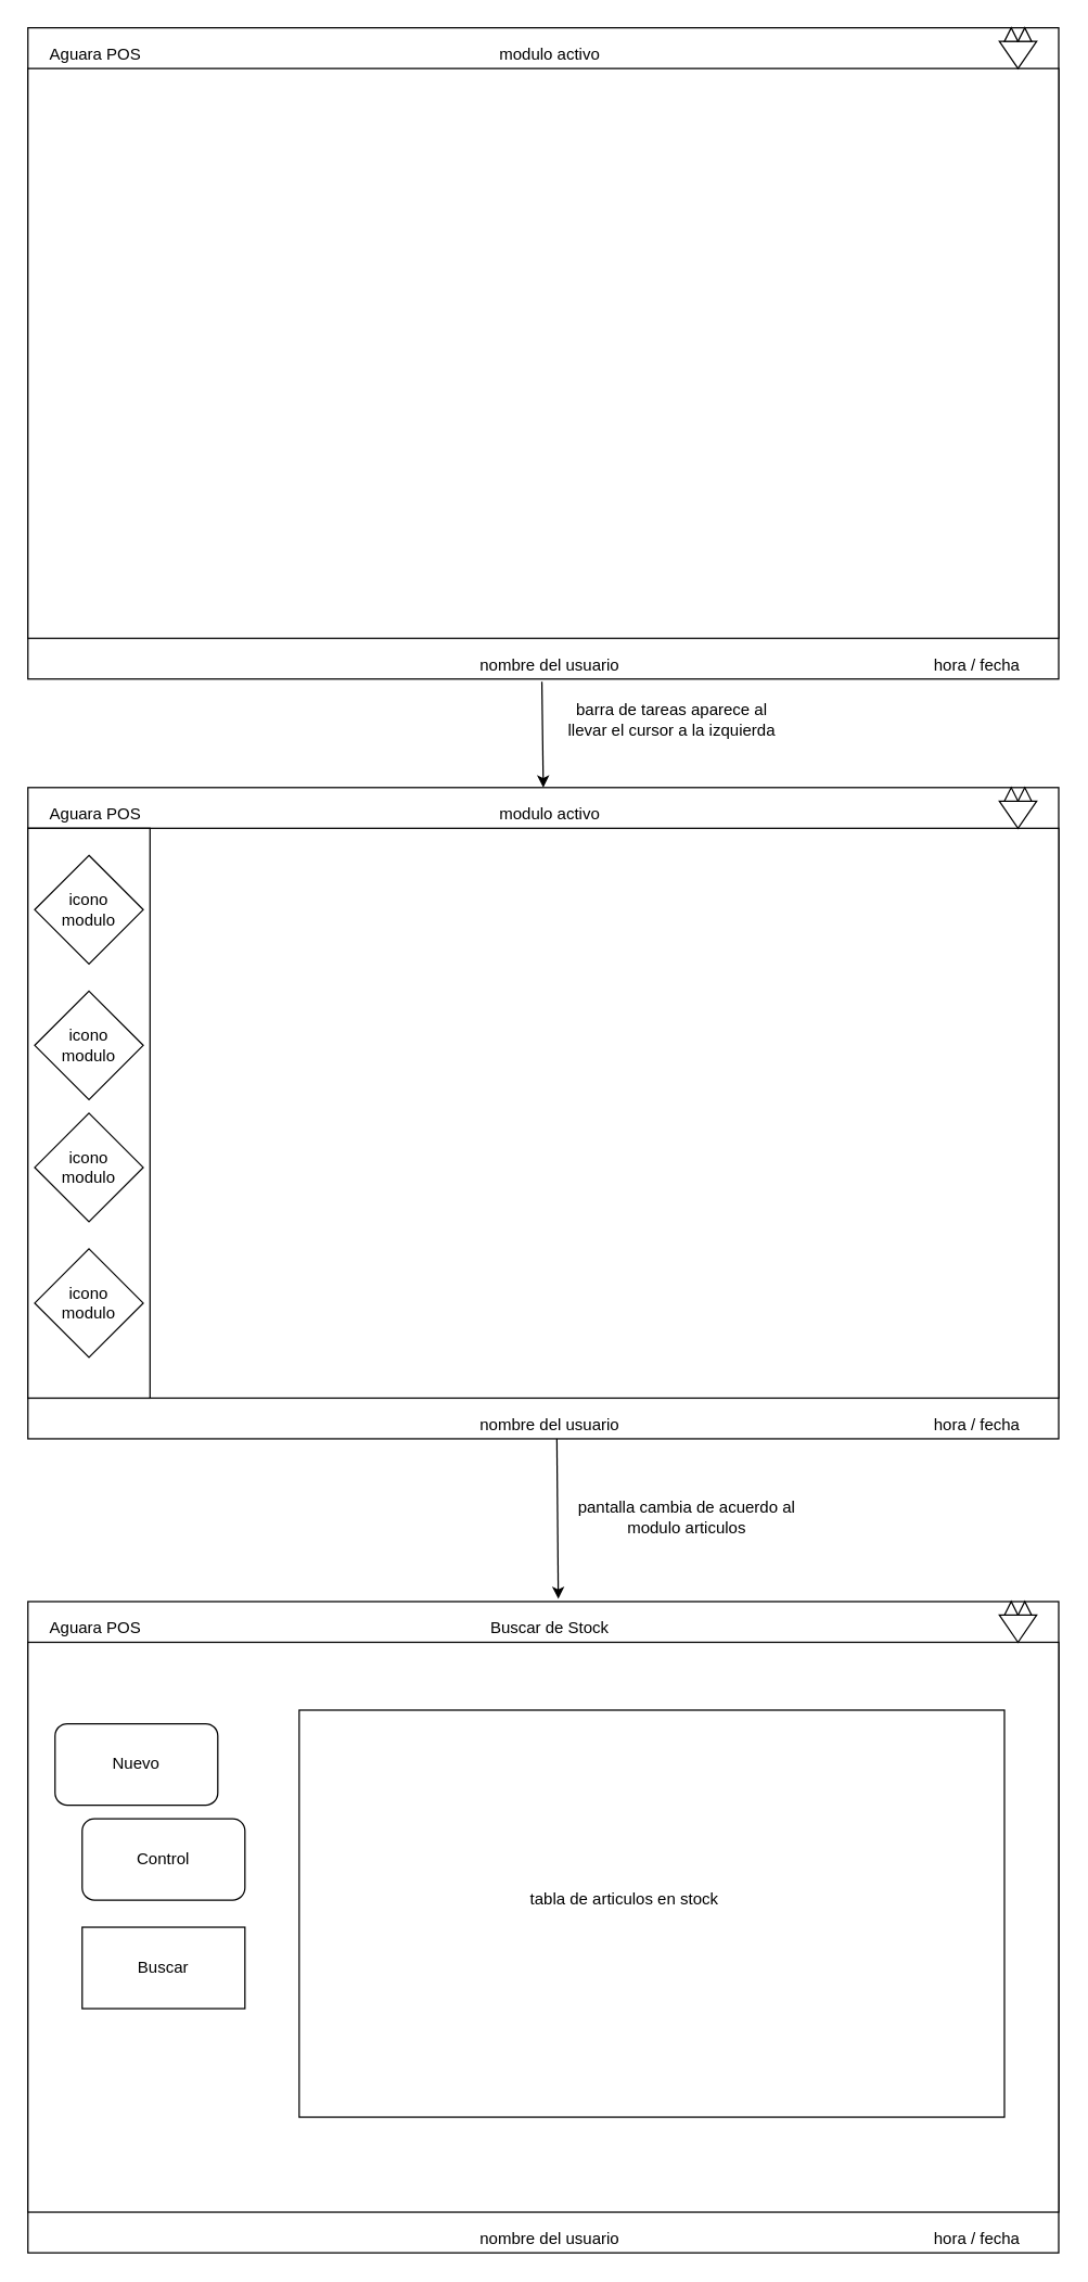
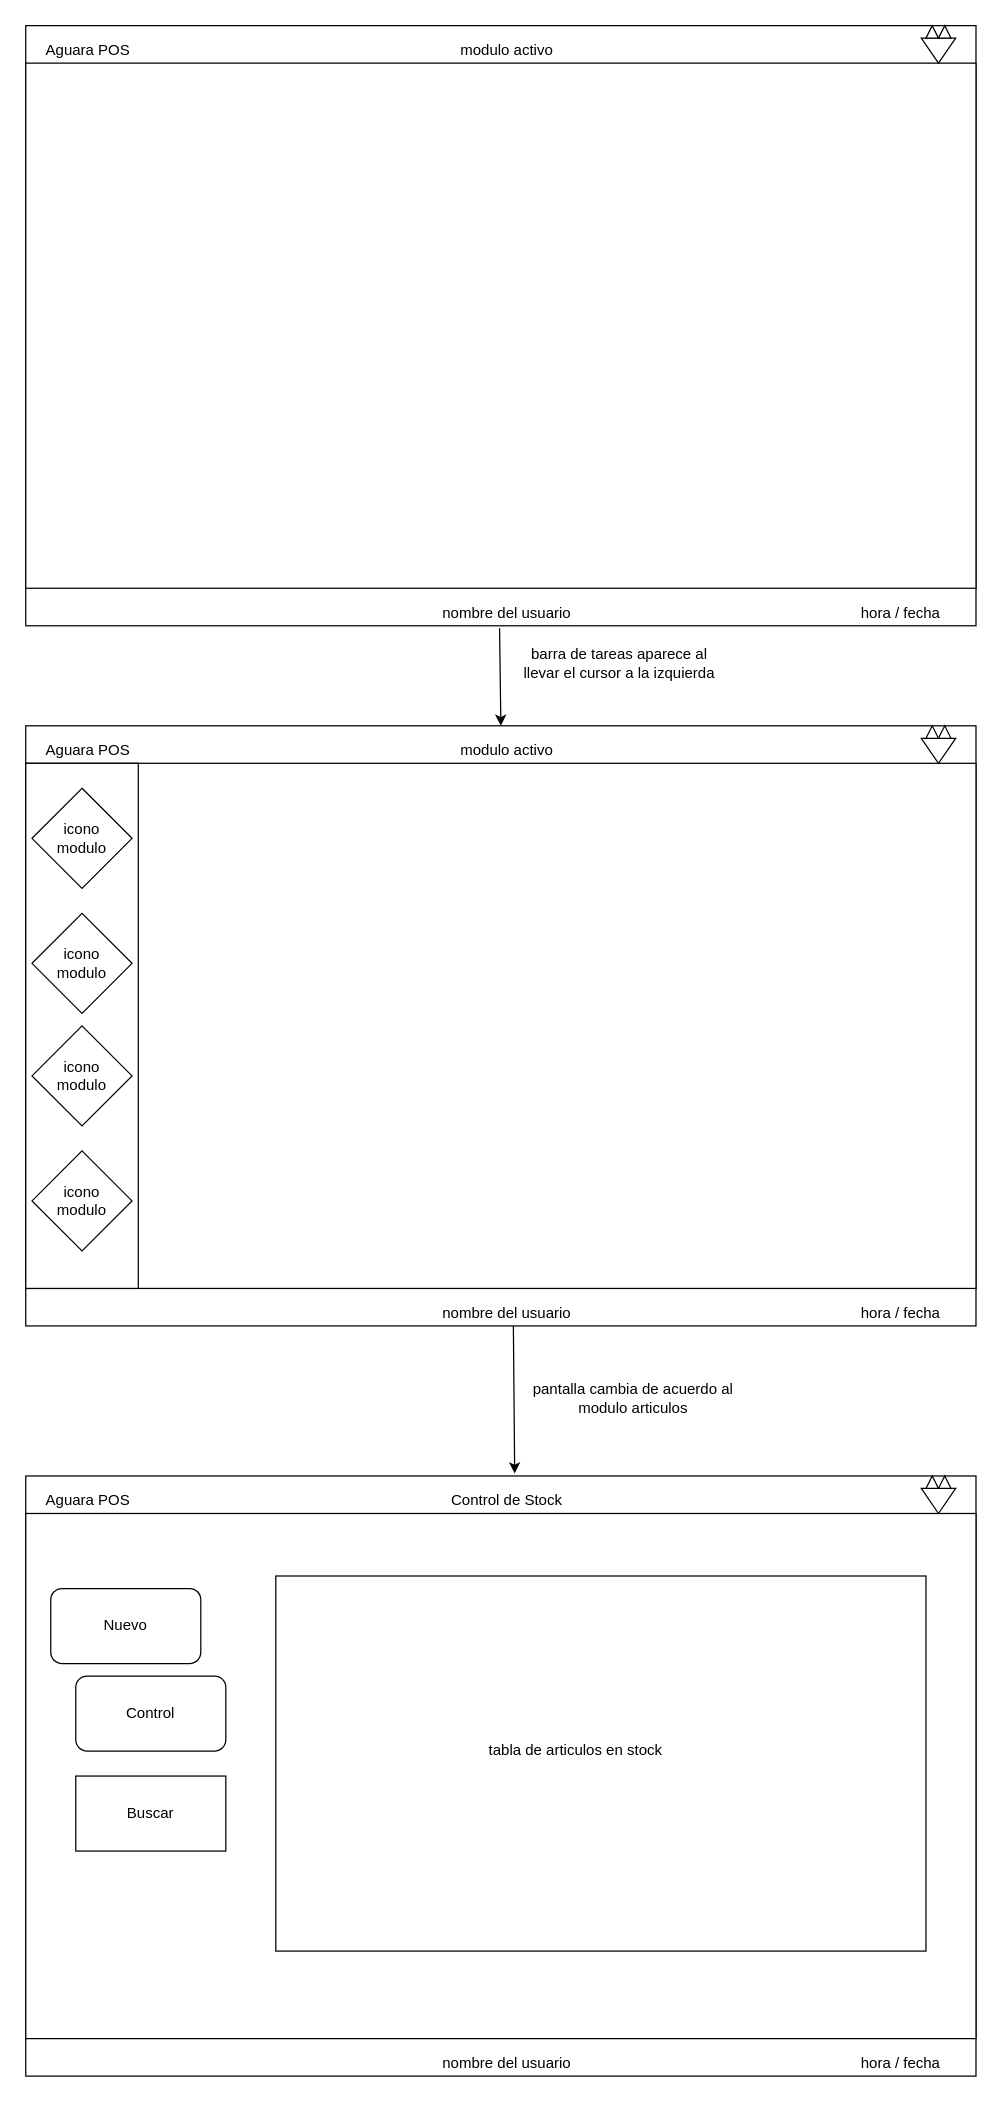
  <mxCell id="0" />
  <mxCell id="1" parent="0" />
  <mxCell id="2" value="" style="rounded=0;whiteSpace=wrap;html=1;" vertex="1" parent="1"><mxGeometry x="20" y="20" width="760" height="480" as="geometry" /></mxCell>
  <mxCell id="3" value="" style="rounded=0;whiteSpace=wrap;html=1;" vertex="1" parent="1"><mxGeometry x="20" y="50" width="760" height="420" as="geometry" /></mxCell>
  <mxCell id="4" value="Aguara POS" style="text;html=1;strokeColor=none;fillColor=none;align=center;verticalAlign=middle;whiteSpace=wrap;rounded=0;" vertex="1" parent="1"><mxGeometry x="30" y="30" width="80" height="20" as="geometry" /></mxCell>
  <mxCell id="5" value="" style="triangle;whiteSpace=wrap;html=1;rotation=90;" vertex="1" parent="1"><mxGeometry x="740" y="26.25" width="20" height="27.5" as="geometry" /></mxCell>
  <mxCell id="6" value="" style="triangle;whiteSpace=wrap;html=1;rotation=-90;" vertex="1" parent="1"><mxGeometry x="740" y="20" width="10" height="10" as="geometry" /></mxCell>
  <mxCell id="7" value="" style="triangle;whiteSpace=wrap;html=1;rotation=-90;" vertex="1" parent="1"><mxGeometry x="750" y="20" width="10" height="10" as="geometry" /></mxCell>
  <mxCell id="8" value="hora / fecha" style="text;html=1;strokeColor=none;fillColor=none;align=center;verticalAlign=middle;whiteSpace=wrap;rounded=0;" vertex="1" parent="1"><mxGeometry x="660" y="480" width="120" height="20" as="geometry" /></mxCell>
  <mxCell id="9" value="nombre del usuario" style="text;html=1;strokeColor=none;fillColor=none;align=center;verticalAlign=middle;whiteSpace=wrap;rounded=0;" vertex="1" parent="1"><mxGeometry x="350" y="480" width="110" height="20" as="geometry" /></mxCell>
  <mxCell id="10" value="modulo activo" style="text;html=1;strokeColor=none;fillColor=none;align=center;verticalAlign=middle;whiteSpace=wrap;rounded=0;" vertex="1" parent="1"><mxGeometry x="360" y="30" width="90" height="20" as="geometry" /></mxCell>
  <mxCell id="11" value="" style="rounded=0;whiteSpace=wrap;html=1;" vertex="1" parent="1"><mxGeometry x="20" y="580" width="760" height="480" as="geometry" /></mxCell>
  <mxCell id="12" value="" style="rounded=0;whiteSpace=wrap;html=1;" vertex="1" parent="1"><mxGeometry x="20" y="610" width="760" height="420" as="geometry" /></mxCell>
  <mxCell id="13" value="Aguara POS" style="text;html=1;strokeColor=none;fillColor=none;align=center;verticalAlign=middle;whiteSpace=wrap;rounded=0;" vertex="1" parent="1"><mxGeometry x="30" y="590" width="80" height="20" as="geometry" /></mxCell>
  <mxCell id="14" value="" style="triangle;whiteSpace=wrap;html=1;rotation=90;" vertex="1" parent="1"><mxGeometry x="740" y="586.25" width="20" height="27.5" as="geometry" /></mxCell>
  <mxCell id="15" value="" style="triangle;whiteSpace=wrap;html=1;rotation=-90;" vertex="1" parent="1"><mxGeometry x="740" y="580" width="10" height="10" as="geometry" /></mxCell>
  <mxCell id="16" value="" style="triangle;whiteSpace=wrap;html=1;rotation=-90;" vertex="1" parent="1"><mxGeometry x="750" y="580" width="10" height="10" as="geometry" /></mxCell>
  <mxCell id="17" value="hora / fecha" style="text;html=1;strokeColor=none;fillColor=none;align=center;verticalAlign=middle;whiteSpace=wrap;rounded=0;" vertex="1" parent="1"><mxGeometry x="660" y="1040" width="120" height="20" as="geometry" /></mxCell>
  <mxCell id="18" value="nombre del usuario" style="text;html=1;strokeColor=none;fillColor=none;align=center;verticalAlign=middle;whiteSpace=wrap;rounded=0;" vertex="1" parent="1"><mxGeometry x="350" y="1040" width="110" height="20" as="geometry" /></mxCell>
  <mxCell id="19" value="modulo activo" style="text;html=1;strokeColor=none;fillColor=none;align=center;verticalAlign=middle;whiteSpace=wrap;rounded=0;" vertex="1" parent="1"><mxGeometry x="360" y="590" width="90" height="20" as="geometry" /></mxCell>
  <mxCell id="20" value="" style="rounded=0;whiteSpace=wrap;html=1;" vertex="1" parent="1"><mxGeometry x="20" y="610" width="90" height="420" as="geometry" /></mxCell>
  <mxCell id="21" value="" style="rhombus;whiteSpace=wrap;html=1;" vertex="1" parent="1"><mxGeometry x="25" y="630" width="80" height="80" as="geometry" /></mxCell>
  <mxCell id="22" value="" style="rhombus;whiteSpace=wrap;html=1;" vertex="1" parent="1"><mxGeometry x="25" y="730" width="80" height="80" as="geometry" /></mxCell>
  <mxCell id="23" value="" style="rhombus;whiteSpace=wrap;html=1;" vertex="1" parent="1"><mxGeometry x="25" y="820" width="80" height="80" as="geometry" /></mxCell>
  <mxCell id="24" value="" style="rhombus;whiteSpace=wrap;html=1;" vertex="1" parent="1"><mxGeometry x="25" y="920" width="80" height="80" as="geometry" /></mxCell>
  <mxCell id="25" value="icono&lt;br&gt;modulo" style="text;html=1;strokeColor=none;fillColor=none;align=center;verticalAlign=middle;whiteSpace=wrap;rounded=0;" vertex="1" parent="1"><mxGeometry x="45" y="660" width="40" height="20" as="geometry" /></mxCell>
  <mxCell id="26" value="icono&lt;br&gt;modulo" style="text;html=1;strokeColor=none;fillColor=none;align=center;verticalAlign=middle;whiteSpace=wrap;rounded=0;" vertex="1" parent="1"><mxGeometry x="45" y="760" width="40" height="20" as="geometry" /></mxCell>
  <mxCell id="27" value="icono&lt;br&gt;modulo" style="text;html=1;strokeColor=none;fillColor=none;align=center;verticalAlign=middle;whiteSpace=wrap;rounded=0;" vertex="1" parent="1"><mxGeometry x="45" y="850" width="40" height="20" as="geometry" /></mxCell>
  <mxCell id="28" value="icono&lt;br&gt;modulo" style="text;html=1;strokeColor=none;fillColor=none;align=center;verticalAlign=middle;whiteSpace=wrap;rounded=0;" vertex="1" parent="1"><mxGeometry x="45" y="950" width="40" height="20" as="geometry" /></mxCell>
  <mxCell id="29" value="" style="rounded=0;whiteSpace=wrap;html=1;" vertex="1" parent="1"><mxGeometry x="20" y="1180" width="760" height="480" as="geometry" /></mxCell>
  <mxCell id="30" value="" style="rounded=0;whiteSpace=wrap;html=1;" vertex="1" parent="1"><mxGeometry x="20" y="1210" width="760" height="420" as="geometry" /></mxCell>
  <mxCell id="31" value="Aguara POS" style="text;html=1;strokeColor=none;fillColor=none;align=center;verticalAlign=middle;whiteSpace=wrap;rounded=0;" vertex="1" parent="1"><mxGeometry x="30" y="1190" width="80" height="20" as="geometry" /></mxCell>
  <mxCell id="32" value="" style="triangle;whiteSpace=wrap;html=1;rotation=90;" vertex="1" parent="1"><mxGeometry x="740" y="1186.25" width="20" height="27.5" as="geometry" /></mxCell>
  <mxCell id="33" value="" style="triangle;whiteSpace=wrap;html=1;rotation=-90;" vertex="1" parent="1"><mxGeometry x="740" y="1180" width="10" height="10" as="geometry" /></mxCell>
  <mxCell id="34" value="" style="triangle;whiteSpace=wrap;html=1;rotation=-90;" vertex="1" parent="1"><mxGeometry x="750" y="1180" width="10" height="10" as="geometry" /></mxCell>
  <mxCell id="35" value="hora / fecha" style="text;html=1;strokeColor=none;fillColor=none;align=center;verticalAlign=middle;whiteSpace=wrap;rounded=0;" vertex="1" parent="1"><mxGeometry x="660" y="1640" width="120" height="20" as="geometry" /></mxCell>
  <mxCell id="36" value="nombre del usuario" style="text;html=1;strokeColor=none;fillColor=none;align=center;verticalAlign=middle;whiteSpace=wrap;rounded=0;" vertex="1" parent="1"><mxGeometry x="350" y="1640" width="110" height="20" as="geometry" /></mxCell>
- <mxCell id="37" value="Buscar de Stock" style="text;html=1;strokeColor=none;fillColor=none;align=center;verticalAlign=middle;whiteSpace=wrap;rounded=0;" vertex="1" parent="1"><mxGeometry x="340" y="1190" width="130" height="20" as="geometry" /></mxCell>
+ <mxCell id="37" value="Control de Stock" style="text;html=1;strokeColor=none;fillColor=none;align=center;verticalAlign=middle;whiteSpace=wrap;rounded=0;" vertex="1" parent="1"><mxGeometry x="340" y="1190" width="130" height="20" as="geometry" /></mxCell>
  <mxCell id="38" value="Nuevo" style="rounded=1;whiteSpace=wrap;html=1;" vertex="1" parent="1"><mxGeometry x="40" y="1270" width="120" height="60" as="geometry" /></mxCell>
  <mxCell id="39" value="Control" style="rounded=1;whiteSpace=wrap;html=1;" vertex="1" parent="1"><mxGeometry x="60" y="1340" width="120" height="60" as="geometry" /></mxCell>
  <mxCell id="40" value="Buscar" style="whiteSpace=wrap;html=1;rounded=0;" vertex="1" parent="1"><mxGeometry x="60" y="1420" width="120" height="60" as="geometry" /></mxCell>
  <mxCell id="41" value="" style="rounded=0;whiteSpace=wrap;html=1;" vertex="1" parent="1"><mxGeometry x="220" y="1260" width="520" height="300" as="geometry" /></mxCell>
  <mxCell id="42" value="tabla de articulos en stock" style="text;html=1;strokeColor=none;fillColor=none;align=center;verticalAlign=middle;whiteSpace=wrap;rounded=0;" vertex="1" parent="1"><mxGeometry x="375" y="1365" width="170" height="70" as="geometry" /></mxCell>
  <mxCell id="43" value="" style="endArrow=classic;html=1;exitX=0.445;exitY=1.1;exitDx=0;exitDy=0;exitPerimeter=0;entryX=0.5;entryY=0;entryDx=0;entryDy=0;" edge="1" parent="1" source="9" target="11"><mxGeometry width="50" height="50" relative="1" as="geometry"><mxPoint x="390" y="480" as="sourcePoint" /><mxPoint x="440" y="430" as="targetPoint" /></mxGeometry></mxCell>
  <mxCell id="44" value="barra de tareas aparece al llevar el cursor a la izquierda" style="text;html=1;strokeColor=none;fillColor=none;align=center;verticalAlign=middle;whiteSpace=wrap;rounded=0;" vertex="1" parent="1"><mxGeometry x="410" y="520" width="170" height="20" as="geometry" /></mxCell>
  <mxCell id="45" value="pantalla cambia de acuerdo al modulo articulos" style="text;html=1;strokeColor=none;fillColor=none;align=center;verticalAlign=middle;whiteSpace=wrap;rounded=0;" vertex="1" parent="1"><mxGeometry x="421.05" y="1108" width="170" height="20" as="geometry" /></mxCell>
  <mxCell id="46" value="" style="endArrow=classic;html=1;exitX=0.445;exitY=1.1;exitDx=0;exitDy=0;exitPerimeter=0;entryX=0.5;entryY=0;entryDx=0;entryDy=0;" edge="1" parent="1"><mxGeometry width="50" height="50" relative="1" as="geometry"><mxPoint x="410" y="1060" as="sourcePoint" /><mxPoint x="411.05" y="1178" as="targetPoint" /></mxGeometry></mxCell>
